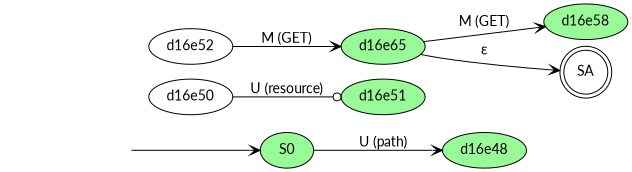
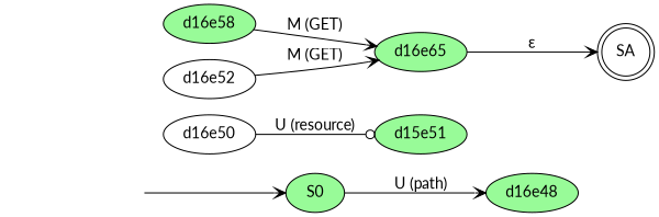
  digraph {
    fontname=Lato
    labelloc=b
    rankdir=LR
    node [fillcolor=palegreen fontname=Lato shape=ellipse style=filled]
    edge [arrowhead=vee fontname=Lato]
    REAL_START [fillcolor="#EEEEEE" style=invis]
    n2 [label=S0]
    n3 [label=d16e48]
    n4 [fillcolor=white label=d16e50]
-   n5 [label=d16e51]
+   n5 [label=d15e51]
    n6 [label=d16e58]
    n7 [label=d16e65]
    n8 [fillcolor=white label=SA shape=doublecircle]
    n9 [fillcolor=white label=d16e52]
    subgraph sub_1 {
      rank=source
      REAL_START
    }
    subgraph sub_2 {
      rank=same
      n2
    }
    REAL_START -> n2
    n2 -> n3 [label="U (path)"]
    n4 -> n5 [arrowhead=odot label="U (resource)"]
-   n7 -> n6 [label="M (GET)"]
+   n6 -> n7 [label="M (GET)"]
    n7 -> n8 [label="ε"]
    n9 -> n7 [label="M (GET)"]
  }
